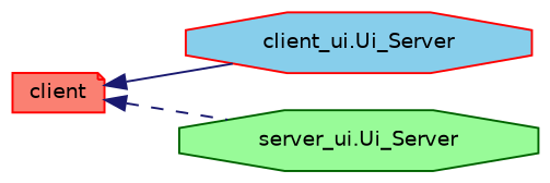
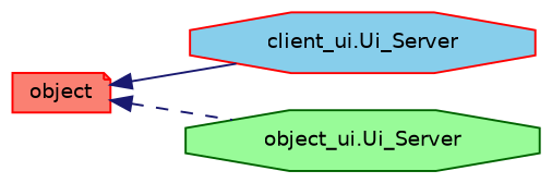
  digraph {
    rankdir=LR
    node [color=red fontname=Helvetica fontsize=10 shape=octagon style=filled]
    edge [color=midnightblue dir=back fontname=Helvetica fontsize=10 labelfontname=Helvetica labelfontsize=10]
-   n1 [fillcolor=salmon height=0.2 label=client shape=note width=0.4]
+   n1 [fillcolor=salmon height=0.2 label=object shape=note width=0.4]
    n2 [fillcolor=skyblue height=0.2 label="client_ui.Ui_Server" width=0.4]
-   n3 [color=darkgreen fillcolor=palegreen height=0.2 label="server_ui.Ui_Server" width=0.4]
+   n3 [color=darkgreen fillcolor=palegreen height=0.2 label="object_ui.Ui_Server" width=0.4]
    n1 -> n2 [style=solid]
    n1 -> n3 [style=dashed]
  }
